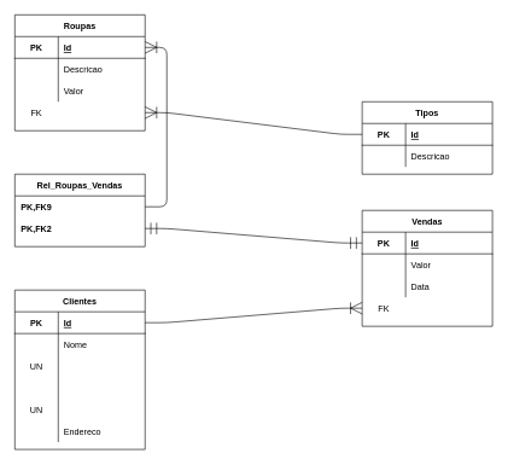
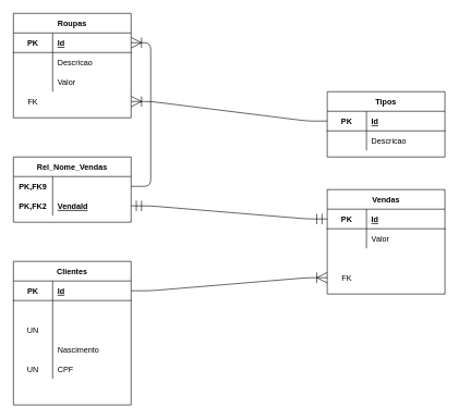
  <mxCell id="0" />
  <mxCell id="1" parent="0" />
  <mxCell id="2" value="Roupas" style="shape=table;startSize=30;container=1;collapsible=1;childLayout=tableLayout;fixedRows=1;rowLines=0;fontStyle=1;align=center;resizeLast=1;hachureGap=4;pointerEvents=0;" vertex="1" parent="1"><mxGeometry x="20" y="20" width="180" height="160" as="geometry" /></mxCell>
  <mxCell id="3" value="" style="shape=partialRectangle;collapsible=0;dropTarget=0;pointerEvents=0;fillColor=none;top=0;left=0;bottom=1;right=0;points=[[0,0.5],[1,0.5]];portConstraint=eastwest;" vertex="1" parent="2"><mxGeometry y="30" width="180" height="30" as="geometry" /></mxCell>
  <mxCell id="4" value="PK" style="shape=partialRectangle;connectable=0;fillColor=none;top=0;left=0;bottom=0;right=0;fontStyle=1;overflow=hidden;" vertex="1" parent="3"><mxGeometry width="60" height="30" as="geometry"><mxRectangle width="60" height="30" as="alternateBounds" /></mxGeometry></mxCell>
  <mxCell id="5" value="Id" style="shape=partialRectangle;connectable=0;fillColor=none;top=0;left=0;bottom=0;right=0;align=left;spacingLeft=6;fontStyle=5;overflow=hidden;" vertex="1" parent="3"><mxGeometry x="60" width="120" height="30" as="geometry"><mxRectangle width="120" height="30" as="alternateBounds" /></mxGeometry></mxCell>
  <mxCell id="6" value="" style="shape=partialRectangle;collapsible=0;dropTarget=0;pointerEvents=0;fillColor=none;top=0;left=0;bottom=0;right=0;points=[[0,0.5],[1,0.5]];portConstraint=eastwest;" vertex="1" parent="2"><mxGeometry y="60" width="180" height="30" as="geometry" /></mxCell>
  <mxCell id="7" value="" style="shape=partialRectangle;connectable=0;fillColor=none;top=0;left=0;bottom=0;right=0;editable=1;overflow=hidden;" vertex="1" parent="6"><mxGeometry width="60" height="30" as="geometry"><mxRectangle width="60" height="30" as="alternateBounds" /></mxGeometry></mxCell>
  <mxCell id="8" value="Descricao" style="shape=partialRectangle;connectable=0;fillColor=none;top=0;left=0;bottom=0;right=0;align=left;spacingLeft=6;overflow=hidden;" vertex="1" parent="6"><mxGeometry x="60" width="120" height="30" as="geometry"><mxRectangle width="120" height="30" as="alternateBounds" /></mxGeometry></mxCell>
  <mxCell id="9" value="" style="shape=partialRectangle;collapsible=0;dropTarget=0;pointerEvents=0;fillColor=none;top=0;left=0;bottom=0;right=0;points=[[0,0.5],[1,0.5]];portConstraint=eastwest;" vertex="1" parent="2"><mxGeometry y="90" width="180" height="30" as="geometry" /></mxCell>
  <mxCell id="10" value="" style="shape=partialRectangle;connectable=0;fillColor=none;top=0;left=0;bottom=0;right=0;editable=1;overflow=hidden;" vertex="1" parent="9"><mxGeometry width="60" height="30" as="geometry"><mxRectangle width="60" height="30" as="alternateBounds" /></mxGeometry></mxCell>
  <mxCell id="11" value="Valor" style="shape=partialRectangle;connectable=0;fillColor=none;top=0;left=0;bottom=0;right=0;align=left;spacingLeft=6;overflow=hidden;" vertex="1" parent="9"><mxGeometry x="60" width="120" height="30" as="geometry"><mxRectangle width="120" height="30" as="alternateBounds" /></mxGeometry></mxCell>
  <mxCell id="12" value="" style="shape=partialRectangle;collapsible=0;dropTarget=0;pointerEvents=0;fillColor=none;top=0;left=0;bottom=0;right=0;points=[[0,0.5],[1,0.5]];portConstraint=eastwest;hachureGap=4;" vertex="1" parent="2"><mxGeometry y="120" width="180" height="30" as="geometry" /></mxCell>
  <mxCell id="13" value="FK" style="shape=partialRectangle;connectable=0;fillColor=none;top=0;left=0;bottom=0;right=0;fontStyle=0;overflow=hidden;" vertex="1" parent="12"><mxGeometry width="60" height="30" as="geometry"><mxRectangle width="60" height="30" as="alternateBounds" /></mxGeometry></mxCell>
  <mxCell id="14" value="Tipos" style="shape=table;startSize=30;container=1;collapsible=1;childLayout=tableLayout;fixedRows=1;rowLines=0;fontStyle=1;align=center;resizeLast=1;hachureGap=4;pointerEvents=0;" vertex="1" parent="1"><mxGeometry x="500" y="140" width="180" height="100" as="geometry" /></mxCell>
  <mxCell id="15" value="" style="shape=partialRectangle;collapsible=0;dropTarget=0;pointerEvents=0;fillColor=none;top=0;left=0;bottom=1;right=0;points=[[0,0.5],[1,0.5]];portConstraint=eastwest;" vertex="1" parent="14"><mxGeometry y="30" width="180" height="30" as="geometry" /></mxCell>
  <mxCell id="16" value="PK" style="shape=partialRectangle;connectable=0;fillColor=none;top=0;left=0;bottom=0;right=0;fontStyle=1;overflow=hidden;" vertex="1" parent="15"><mxGeometry width="60" height="30" as="geometry"><mxRectangle width="60" height="30" as="alternateBounds" /></mxGeometry></mxCell>
  <mxCell id="17" value="Id" style="shape=partialRectangle;connectable=0;fillColor=none;top=0;left=0;bottom=0;right=0;align=left;spacingLeft=6;fontStyle=5;overflow=hidden;" vertex="1" parent="15"><mxGeometry x="60" width="120" height="30" as="geometry"><mxRectangle width="120" height="30" as="alternateBounds" /></mxGeometry></mxCell>
  <mxCell id="18" value="" style="shape=partialRectangle;collapsible=0;dropTarget=0;pointerEvents=0;fillColor=none;top=0;left=0;bottom=0;right=0;points=[[0,0.5],[1,0.5]];portConstraint=eastwest;" vertex="1" parent="14"><mxGeometry y="60" width="180" height="30" as="geometry" /></mxCell>
  <mxCell id="19" value="" style="shape=partialRectangle;connectable=0;fillColor=none;top=0;left=0;bottom=0;right=0;editable=1;overflow=hidden;" vertex="1" parent="18"><mxGeometry width="60" height="30" as="geometry"><mxRectangle width="60" height="30" as="alternateBounds" /></mxGeometry></mxCell>
  <mxCell id="20" value="Descricao" style="shape=partialRectangle;connectable=0;fillColor=none;top=0;left=0;bottom=0;right=0;align=left;spacingLeft=6;overflow=hidden;" vertex="1" parent="18"><mxGeometry x="60" width="120" height="30" as="geometry"><mxRectangle width="120" height="30" as="alternateBounds" /></mxGeometry></mxCell>
  <mxCell id="21" value="" style="edgeStyle=entityRelationEdgeStyle;fontSize=12;html=1;endArrow=ERoneToMany;startSize=14;endSize=14;sourcePerimeterSpacing=8;targetPerimeterSpacing=8;entryX=1;entryY=0.5;entryDx=0;entryDy=0;exitX=0;exitY=0.5;exitDx=0;exitDy=0;" edge="1" parent="1" source="15" target="12"><mxGeometry width="100" height="100" relative="1" as="geometry"><mxPoint x="315" y="385" as="sourcePoint" /><mxPoint x="415" y="285" as="targetPoint" /></mxGeometry></mxCell>
  <mxCell id="22" value="Vendas" style="shape=table;startSize=30;container=1;collapsible=1;childLayout=tableLayout;fixedRows=1;rowLines=0;fontStyle=1;align=center;resizeLast=1;hachureGap=4;pointerEvents=0;" vertex="1" parent="1"><mxGeometry x="500" y="290" width="180" height="160" as="geometry" /></mxCell>
  <mxCell id="23" value="" style="shape=partialRectangle;collapsible=0;dropTarget=0;pointerEvents=0;fillColor=none;top=0;left=0;bottom=1;right=0;points=[[0,0.5],[1,0.5]];portConstraint=eastwest;" vertex="1" parent="22"><mxGeometry y="30" width="180" height="30" as="geometry" /></mxCell>
  <mxCell id="24" value="PK" style="shape=partialRectangle;connectable=0;fillColor=none;top=0;left=0;bottom=0;right=0;fontStyle=1;overflow=hidden;" vertex="1" parent="23"><mxGeometry width="60" height="30" as="geometry"><mxRectangle width="60" height="30" as="alternateBounds" /></mxGeometry></mxCell>
  <mxCell id="25" value="Id" style="shape=partialRectangle;connectable=0;fillColor=none;top=0;left=0;bottom=0;right=0;align=left;spacingLeft=6;fontStyle=5;overflow=hidden;" vertex="1" parent="23"><mxGeometry x="60" width="120" height="30" as="geometry"><mxRectangle width="120" height="30" as="alternateBounds" /></mxGeometry></mxCell>
  <mxCell id="26" value="" style="shape=partialRectangle;collapsible=0;dropTarget=0;pointerEvents=0;fillColor=none;top=0;left=0;bottom=0;right=0;points=[[0,0.5],[1,0.5]];portConstraint=eastwest;" vertex="1" parent="22"><mxGeometry y="60" width="180" height="30" as="geometry" /></mxCell>
  <mxCell id="27" value="" style="shape=partialRectangle;connectable=0;fillColor=none;top=0;left=0;bottom=0;right=0;editable=1;overflow=hidden;" vertex="1" parent="26"><mxGeometry width="60" height="30" as="geometry"><mxRectangle width="60" height="30" as="alternateBounds" /></mxGeometry></mxCell>
  <mxCell id="28" value="Valor" style="shape=partialRectangle;connectable=0;fillColor=none;top=0;left=0;bottom=0;right=0;align=left;spacingLeft=6;overflow=hidden;" vertex="1" parent="26"><mxGeometry x="60" width="120" height="30" as="geometry"><mxRectangle width="120" height="30" as="alternateBounds" /></mxGeometry></mxCell>
  <mxCell id="29" value="" style="shape=partialRectangle;collapsible=0;dropTarget=0;pointerEvents=0;fillColor=none;top=0;left=0;bottom=0;right=0;points=[[0,0.5],[1,0.5]];portConstraint=eastwest;" vertex="1" parent="22"><mxGeometry y="90" width="180" height="30" as="geometry" /></mxCell>
  <mxCell id="30" value="" style="shape=partialRectangle;connectable=0;fillColor=none;top=0;left=0;bottom=0;right=0;editable=1;overflow=hidden;" vertex="1" parent="29"><mxGeometry width="60" height="30" as="geometry"><mxRectangle width="60" height="30" as="alternateBounds" /></mxGeometry></mxCell>
- <mxCell id="31" value="Data" style="shape=partialRectangle;connectable=0;fillColor=none;top=0;left=0;bottom=0;right=0;align=left;spacingLeft=6;overflow=hidden;" vertex="1" parent="29"><mxGeometry x="60" width="120" height="30" as="geometry"><mxRectangle width="120" height="30" as="alternateBounds" /></mxGeometry></mxCell>
  <mxCell id="32" value="" style="shape=partialRectangle;collapsible=0;dropTarget=0;pointerEvents=0;fillColor=none;top=0;left=0;bottom=0;right=0;points=[[0,0.5],[1,0.5]];portConstraint=eastwest;hachureGap=4;" vertex="1" parent="22"><mxGeometry y="120" width="180" height="30" as="geometry" /></mxCell>
  <mxCell id="33" value="FK" style="shape=partialRectangle;connectable=0;fillColor=none;top=0;left=0;bottom=0;right=0;fontStyle=0;overflow=hidden;" vertex="1" parent="32"><mxGeometry width="60" height="30" as="geometry"><mxRectangle width="60" height="30" as="alternateBounds" /></mxGeometry></mxCell>
- <mxCell id="34" value="Rel_Roupas_Vendas" style="shape=table;startSize=30;container=1;collapsible=1;childLayout=tableLayout;fixedRows=1;rowLines=0;fontStyle=1;align=center;resizeLast=1;hachureGap=4;pointerEvents=0;" vertex="1" parent="1"><mxGeometry x="20" y="240" width="180" height="100" as="geometry" /></mxCell>
+ <mxCell id="34" value="Rel_Nome_Vendas" style="shape=table;startSize=30;container=1;collapsible=1;childLayout=tableLayout;fixedRows=1;rowLines=0;fontStyle=1;align=center;resizeLast=1;hachureGap=4;pointerEvents=0;" vertex="1" parent="1"><mxGeometry x="20" y="240" width="180" height="100" as="geometry" /></mxCell>
  <mxCell id="35" value="" style="shape=partialRectangle;collapsible=0;dropTarget=0;pointerEvents=0;fillColor=none;top=0;left=0;bottom=0;right=0;points=[[0,0.5],[1,0.5]];portConstraint=eastwest;" vertex="1" parent="34"><mxGeometry y="30" width="180" height="30" as="geometry" /></mxCell>
  <mxCell id="36" value="PK,FK9" style="shape=partialRectangle;connectable=0;fillColor=none;top=0;left=0;bottom=0;right=0;fontStyle=1;overflow=hidden;" vertex="1" parent="35"><mxGeometry width="60" height="30" as="geometry"><mxRectangle width="60" height="30" as="alternateBounds" /></mxGeometry></mxCell>
  <mxCell id="37" value="" style="shape=partialRectangle;collapsible=0;dropTarget=0;pointerEvents=0;fillColor=none;top=0;left=0;bottom=0;right=0;points=[[0,0.5],[1,0.5]];portConstraint=eastwest;hachureGap=4;" vertex="1" parent="34"><mxGeometry y="60" width="180" height="30" as="geometry" /></mxCell>
  <mxCell id="38" value="PK,FK2" style="shape=partialRectangle;connectable=0;fillColor=none;top=0;left=0;bottom=0;right=0;fontStyle=1;overflow=hidden;" vertex="1" parent="37"><mxGeometry width="60" height="30" as="geometry"><mxRectangle width="60" height="30" as="alternateBounds" /></mxGeometry></mxCell>
+ <mxCell id="39" value="VendaId" style="shape=partialRectangle;connectable=0;fillColor=none;top=0;left=0;bottom=0;right=0;align=left;spacingLeft=6;fontStyle=5;overflow=hidden;" vertex="1" parent="37"><mxGeometry x="60" width="120" height="30" as="geometry"><mxRectangle width="120" height="30" as="alternateBounds" /></mxGeometry></mxCell>
  <mxCell id="40" value="" style="edgeStyle=entityRelationEdgeStyle;fontSize=12;html=1;endArrow=ERoneToMany;startSize=14;endSize=14;sourcePerimeterSpacing=8;targetPerimeterSpacing=8;entryX=1;entryY=0.5;entryDx=0;entryDy=0;entryPerimeter=0;exitX=1;exitY=0.5;exitDx=0;exitDy=0;" edge="1" parent="1" source="35" target="3"><mxGeometry width="100" height="100" relative="1" as="geometry"><mxPoint x="290" y="560" as="sourcePoint" /><mxPoint x="390" y="460" as="targetPoint" /></mxGeometry></mxCell>
  <mxCell id="41" value="" style="edgeStyle=entityRelationEdgeStyle;fontSize=12;html=1;endArrow=ERmandOne;startArrow=ERmandOne;startSize=14;endSize=14;sourcePerimeterSpacing=8;targetPerimeterSpacing=8;entryX=0;entryY=0.5;entryDx=0;entryDy=0;exitX=1;exitY=0.5;exitDx=0;exitDy=0;" edge="1" parent="1" source="37" target="23"><mxGeometry width="100" height="100" relative="1" as="geometry"><mxPoint x="235" y="530" as="sourcePoint" /><mxPoint x="335" y="430" as="targetPoint" /></mxGeometry></mxCell>
  <mxCell id="42" value="Clientes" style="shape=table;startSize=30;container=1;collapsible=1;childLayout=tableLayout;fixedRows=1;rowLines=0;fontStyle=1;align=center;resizeLast=1;hachureGap=4;pointerEvents=0;" vertex="1" parent="1"><mxGeometry x="20" y="400" width="180" height="220" as="geometry" /></mxCell>
  <mxCell id="43" value="" style="shape=partialRectangle;collapsible=0;dropTarget=0;pointerEvents=0;fillColor=none;top=0;left=0;bottom=1;right=0;points=[[0,0.5],[1,0.5]];portConstraint=eastwest;" vertex="1" parent="42"><mxGeometry y="30" width="180" height="30" as="geometry" /></mxCell>
  <mxCell id="44" value="PK" style="shape=partialRectangle;connectable=0;fillColor=none;top=0;left=0;bottom=0;right=0;fontStyle=1;overflow=hidden;" vertex="1" parent="43"><mxGeometry width="60" height="30" as="geometry"><mxRectangle width="60" height="30" as="alternateBounds" /></mxGeometry></mxCell>
  <mxCell id="45" value="Id" style="shape=partialRectangle;connectable=0;fillColor=none;top=0;left=0;bottom=0;right=0;align=left;spacingLeft=6;fontStyle=5;overflow=hidden;" vertex="1" parent="43"><mxGeometry x="60" width="120" height="30" as="geometry"><mxRectangle width="120" height="30" as="alternateBounds" /></mxGeometry></mxCell>
  <mxCell id="46" value="" style="shape=partialRectangle;collapsible=0;dropTarget=0;pointerEvents=0;fillColor=none;top=0;left=0;bottom=0;right=0;points=[[0,0.5],[1,0.5]];portConstraint=eastwest;" vertex="1" parent="42"><mxGeometry y="60" width="180" height="30" as="geometry" /></mxCell>
  <mxCell id="47" value="" style="shape=partialRectangle;connectable=0;fillColor=none;top=0;left=0;bottom=0;right=0;editable=1;overflow=hidden;" vertex="1" parent="46"><mxGeometry width="60" height="30" as="geometry"><mxRectangle width="60" height="30" as="alternateBounds" /></mxGeometry></mxCell>
- <mxCell id="48" value="Nome" style="shape=partialRectangle;connectable=0;fillColor=none;top=0;left=0;bottom=0;right=0;align=left;spacingLeft=6;overflow=hidden;" vertex="1" parent="46"><mxGeometry x="60" width="120" height="30" as="geometry"><mxRectangle width="120" height="30" as="alternateBounds" /></mxGeometry></mxCell>
  <mxCell id="49" value="" style="shape=partialRectangle;collapsible=0;dropTarget=0;pointerEvents=0;fillColor=none;top=0;left=0;bottom=0;right=0;points=[[0,0.5],[1,0.5]];portConstraint=eastwest;" vertex="1" parent="42"><mxGeometry y="90" width="180" height="30" as="geometry" /></mxCell>
  <mxCell id="50" value="UN" style="shape=partialRectangle;connectable=0;fillColor=none;top=0;left=0;bottom=0;right=0;editable=1;overflow=hidden;" vertex="1" parent="49"><mxGeometry width="60" height="30" as="geometry"><mxRectangle width="60" height="30" as="alternateBounds" /></mxGeometry></mxCell>
  <mxCell id="51" value="" style="shape=partialRectangle;collapsible=0;dropTarget=0;pointerEvents=0;fillColor=none;top=0;left=0;bottom=0;right=0;points=[[0,0.5],[1,0.5]];portConstraint=eastwest;hachureGap=4;" vertex="1" parent="42"><mxGeometry y="120" width="180" height="30" as="geometry" /></mxCell>
  <mxCell id="52" value="" style="shape=partialRectangle;connectable=0;fillColor=none;top=0;left=0;bottom=0;right=0;editable=1;overflow=hidden;" vertex="1" parent="51"><mxGeometry width="60" height="30" as="geometry"><mxRectangle width="60" height="30" as="alternateBounds" /></mxGeometry></mxCell>
+ <mxCell id="53" value="Nascimento" style="shape=partialRectangle;connectable=0;fillColor=none;top=0;left=0;bottom=0;right=0;align=left;spacingLeft=6;overflow=hidden;" vertex="1" parent="51"><mxGeometry x="60" width="120" height="30" as="geometry"><mxRectangle width="120" height="30" as="alternateBounds" /></mxGeometry></mxCell>
  <mxCell id="54" value="" style="shape=partialRectangle;collapsible=0;dropTarget=0;pointerEvents=0;fillColor=none;top=0;left=0;bottom=0;right=0;points=[[0,0.5],[1,0.5]];portConstraint=eastwest;hachureGap=4;" vertex="1" parent="42"><mxGeometry y="150" width="180" height="30" as="geometry" /></mxCell>
  <mxCell id="55" value="UN" style="shape=partialRectangle;connectable=0;fillColor=none;top=0;left=0;bottom=0;right=0;editable=1;overflow=hidden;" vertex="1" parent="54"><mxGeometry width="60" height="30" as="geometry"><mxRectangle width="60" height="30" as="alternateBounds" /></mxGeometry></mxCell>
+ <mxCell id="56" value="CPF" style="shape=partialRectangle;connectable=0;fillColor=none;top=0;left=0;bottom=0;right=0;align=left;spacingLeft=6;overflow=hidden;" vertex="1" parent="54"><mxGeometry x="60" width="120" height="30" as="geometry"><mxRectangle width="120" height="30" as="alternateBounds" /></mxGeometry></mxCell>
  <mxCell id="57" value="" style="shape=partialRectangle;collapsible=0;dropTarget=0;pointerEvents=0;fillColor=none;top=0;left=0;bottom=0;right=0;points=[[0,0.5],[1,0.5]];portConstraint=eastwest;hachureGap=4;" vertex="1" parent="42"><mxGeometry y="180" width="180" height="30" as="geometry" /></mxCell>
  <mxCell id="58" value="" style="shape=partialRectangle;connectable=0;fillColor=none;top=0;left=0;bottom=0;right=0;editable=1;overflow=hidden;" vertex="1" parent="57"><mxGeometry width="60" height="30" as="geometry"><mxRectangle width="60" height="30" as="alternateBounds" /></mxGeometry></mxCell>
- <mxCell id="59" value="Endereco" style="shape=partialRectangle;connectable=0;fillColor=none;top=0;left=0;bottom=0;right=0;align=left;spacingLeft=6;overflow=hidden;" vertex="1" parent="57"><mxGeometry x="60" width="120" height="30" as="geometry"><mxRectangle width="120" height="30" as="alternateBounds" /></mxGeometry></mxCell>
  <mxCell id="60" value="" style="edgeStyle=entityRelationEdgeStyle;fontSize=12;html=1;endArrow=ERoneToMany;startSize=14;endSize=14;sourcePerimeterSpacing=8;targetPerimeterSpacing=8;entryX=0;entryY=0.5;entryDx=0;entryDy=0;exitX=1;exitY=0.5;exitDx=0;exitDy=0;" edge="1" parent="1" source="43" target="32"><mxGeometry width="100" height="100" relative="1" as="geometry"><mxPoint x="355" y="590" as="sourcePoint" /><mxPoint x="415" y="375" as="targetPoint" /></mxGeometry></mxCell>
